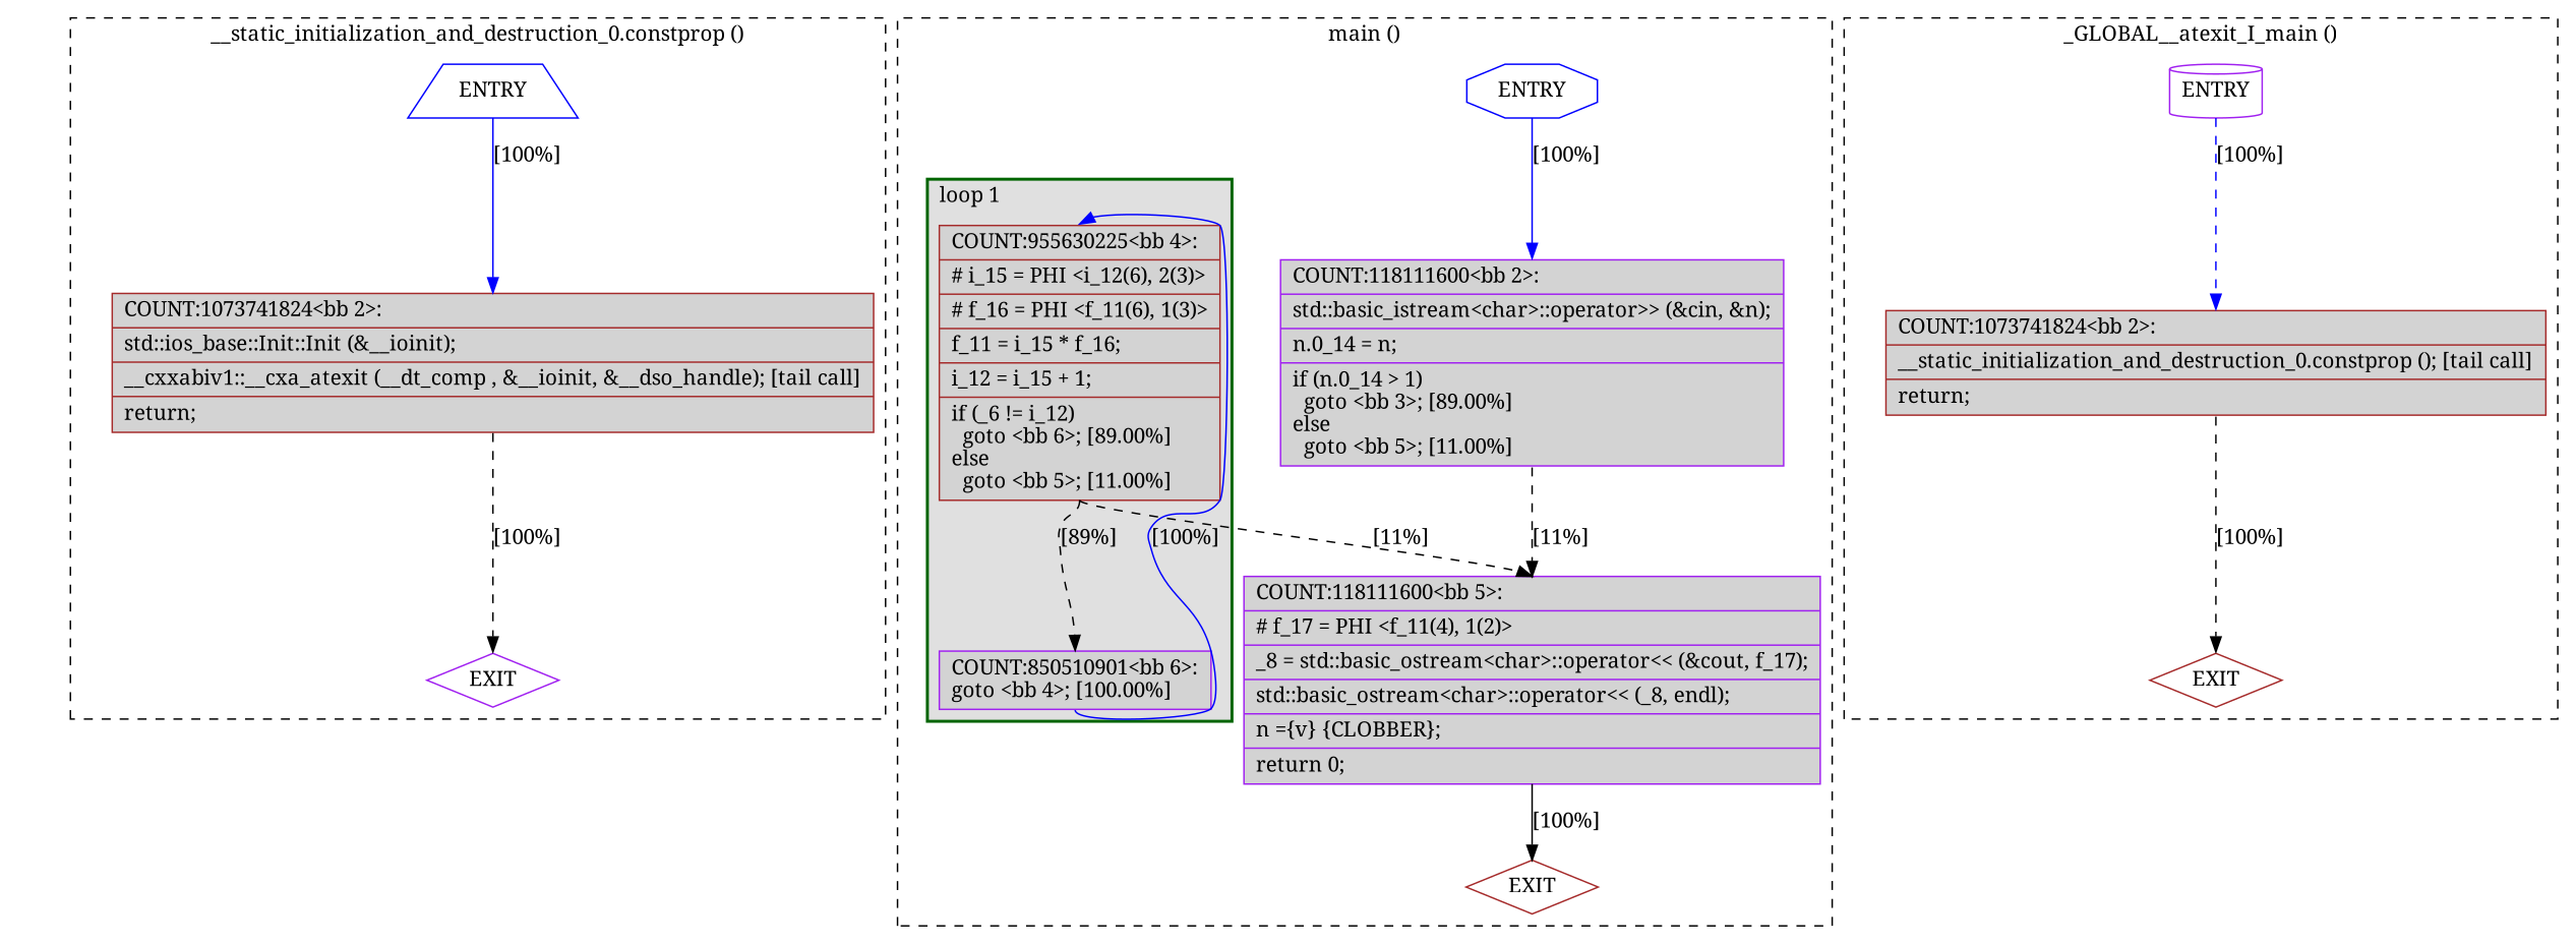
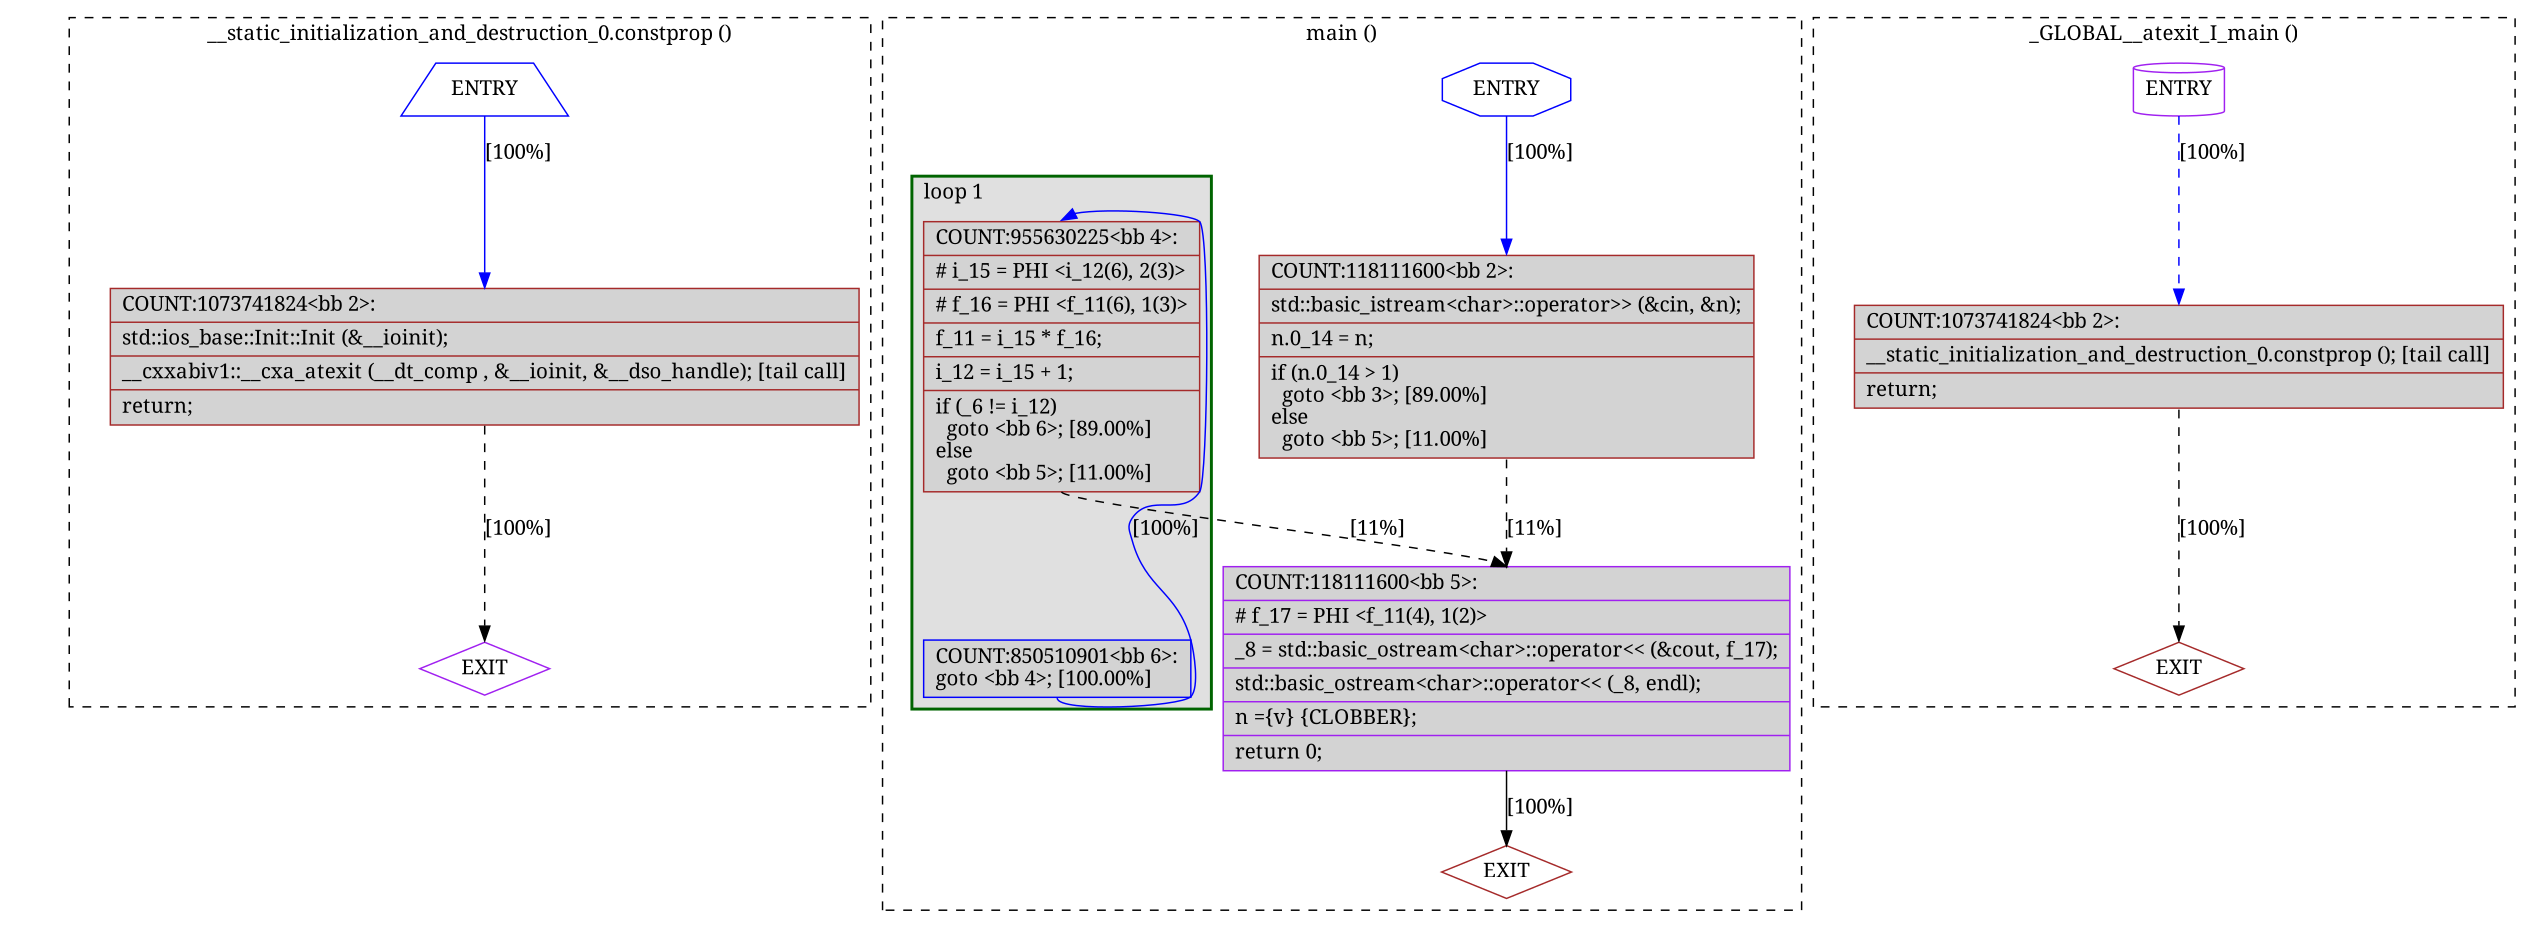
  digraph {
    fontname="Noto Serif"
    node [color=brown fillcolor=white fontname="Noto Serif" shape=record style=filled]
    edge [constraint=true fontname="Noto Serif" headport=n style=dashed tailport=s color=black weight=10]
    n1 [color=blue label=ENTRY shape=trapezium]
    n2 [color=purple label=EXIT shape=diamond]
    n3 [fillcolor=lightgrey label="{COUNT:1073741824\<bb\ 2\>:\l|std::ios_base::Init::Init\ (&__ioinit);\l|__cxxabiv1::__cxa_atexit\ (__dt_comp\ ,\ &__ioinit,\ &__dso_handle);\ [tail\ call]\l|return;\l}"]
    n4 [fillcolor=lightgrey label="{COUNT:955630225\<bb\ 4\>:\l|#\ i_15\ =\ PHI\ \<i_12(6),\ 2(3)\>\l|#\ f_16\ =\ PHI\ \<f_11(6),\ 1(3)\>\l|f_11\ =\ i_15\ *\ f_16;\l|i_12\ =\ i_15\ +\ 1;\l|if\ (_6\ !=\ i_12)\l\ \ goto\ \<bb\ 6\>;\ [89.00%]\lelse\l\ \ goto\ \<bb\ 5\>;\ [11.00%]\l}"]
-   n5 [color=purple fillcolor=lightgrey label="{COUNT:850510901\<bb\ 6\>:\lgoto\ \<bb\ 4\>;\ [100.00%]\l}"]
+   n5 [color=blue fillcolor=lightgrey label="{COUNT:850510901\<bb\ 6\>:\lgoto\ \<bb\ 4\>;\ [100.00%]\l}"]
    n6 [color=purple fillcolor=lightgrey label="{COUNT:118111600\<bb\ 5\>:\l|#\ f_17\ =\ PHI\ \<f_11(4),\ 1(2)\>\l|_8\ =\ std::basic_ostream\<char\>::operator\<\<\ (&cout,\ f_17);\l|std::basic_ostream\<char\>::operator\<\<\ (_8,\ endl);\l|n\ =\{v\}\ \{CLOBBER\};\l|return\ 0;\l}"]
    n7 [color=blue label=ENTRY shape=octagon]
    n8 [label=EXIT shape=diamond]
-   n9 [color=purple fillcolor=lightgrey label="{COUNT:118111600\<bb\ 2\>:\l|std::basic_istream\<char\>::operator\>\>\ (&cin,\ &n);\l|n.0_14\ =\ n;\l|if\ (n.0_14\ \>\ 1)\l\ \ goto\ \<bb\ 3\>;\ [89.00%]\lelse\l\ \ goto\ \<bb\ 5\>;\ [11.00%]\l}"]
+   n9 [fillcolor=lightgrey label="{COUNT:118111600\<bb\ 2\>:\l|std::basic_istream\<char\>::operator\>\>\ (&cin,\ &n);\l|n.0_14\ =\ n;\l|if\ (n.0_14\ \>\ 1)\l\ \ goto\ \<bb\ 3\>;\ [89.00%]\lelse\l\ \ goto\ \<bb\ 5\>;\ [11.00%]\l}"]
    n10 [color=purple label=ENTRY shape=cylinder]
    n11 [label=EXIT shape=diamond]
    n12 [fillcolor=lightgrey label="{COUNT:1073741824\<bb\ 2\>:\l|__static_initialization_and_destruction_0.constprop\ ();\ [tail\ call]\l|return;\l}"]
    subgraph cluster_1 {
      color=black
      label="__static_initialization_and_destruction_0.constprop ()"
      style=dashed
      n1
      n2
      n3
    }
    subgraph cluster_2 {
      color=black
      label="main ()"
      style=dashed
      n6
      n7
      n8
      n9
      subgraph cluster_3 {
        color=darkgreen
        fillcolor=grey88
        label="loop 1"
        labeljust=l
        penwidth=2
        style=filled
        n4
        n5
      }
    }
    subgraph cluster_4 {
      color=black
      label="_GLOBAL__atexit_I_main ()"
      style=dashed
      n10
      n11
      n12
    }
    n1 -> n2 [style=invis color="" weight=""]
    n1 -> n3 [color=blue label="[100%]" style=solid weight=100]
    n3 -> n2 [label="[100%]"]
-   n4 -> n5 [label="[89%]"]
    n4 -> n6 [label="[11%]"]
    n5 -> n4 [color=blue constraint=false label="[100%]" style=solid]
    n6 -> n8 [label="[100%]" style=solid]
    n7 -> n8 [style=invis color="" weight=""]
    n7 -> n9 [color=blue label="[100%]" style=solid weight=100]
    n9 -> n6 [label="[11%]"]
    n10 -> n11 [style=invis color="" weight=""]
    n10 -> n12 [color=blue label="[100%]" weight=100]
    n12 -> n11 [label="[100%]"]
  }
